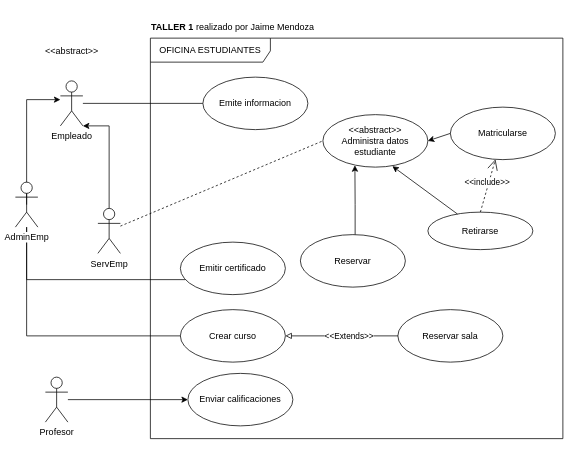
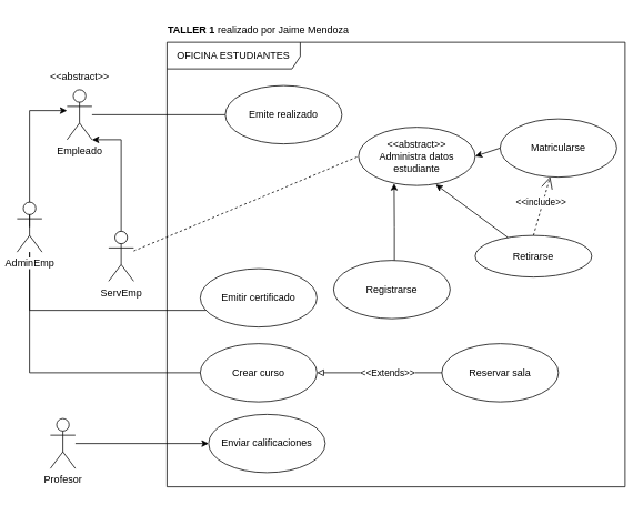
  <mxCell id="0" />
  <mxCell id="1" parent="0" />
  <mxCell id="2" style="edgeStyle=orthogonalEdgeStyle;rounded=0;orthogonalLoop=1;jettySize=auto;html=1;endArrow=none;endFill=0;" parent="1" source="3" target="21" edge="1"><mxGeometry relative="1" as="geometry" /></mxCell>
  <mxCell id="3" value="Empleado" style="shape=umlActor;verticalLabelPosition=bottom;labelBackgroundColor=#ffffff;verticalAlign=top;html=1;outlineConnect=0;" parent="1" vertex="1"><mxGeometry x="80" y="107" width="30" height="60" as="geometry" /></mxCell>
  <mxCell id="4" style="edgeStyle=orthogonalEdgeStyle;rounded=0;orthogonalLoop=1;jettySize=auto;html=1;exitX=0.5;exitY=0.5;exitDx=0;exitDy=0;exitPerimeter=0;" parent="1" source="7" target="3" edge="1"><mxGeometry relative="1" as="geometry"><Array as="points"><mxPoint x="35" y="132" /></Array></mxGeometry></mxCell>
  <mxCell id="5" style="edgeStyle=orthogonalEdgeStyle;rounded=0;orthogonalLoop=1;jettySize=auto;html=1;endArrow=none;endFill=0;" parent="1" source="7" target="19" edge="1"><mxGeometry relative="1" as="geometry"><Array as="points"><mxPoint x="35" y="372" /></Array></mxGeometry></mxCell>
  <mxCell id="6" style="edgeStyle=orthogonalEdgeStyle;rounded=0;orthogonalLoop=1;jettySize=auto;html=1;endArrow=none;endFill=0;" parent="1" source="7" target="15" edge="1"><mxGeometry relative="1" as="geometry"><Array as="points"><mxPoint x="35" y="447" /></Array></mxGeometry></mxCell>
  <mxCell id="7" value="AdminEmp" style="shape=umlActor;verticalLabelPosition=bottom;labelBackgroundColor=#ffffff;verticalAlign=top;html=1;outlineConnect=0;" parent="1" vertex="1"><mxGeometry x="20" y="242" width="30" height="60" as="geometry" /></mxCell>
  <mxCell id="8" style="edgeStyle=orthogonalEdgeStyle;rounded=0;orthogonalLoop=1;jettySize=auto;html=1;entryX=0;entryY=0.5;entryDx=0;entryDy=0;" parent="1" source="9" target="24" edge="1"><mxGeometry relative="1" as="geometry" /></mxCell>
  <mxCell id="9" value="Profesor" style="shape=umlActor;verticalLabelPosition=bottom;labelBackgroundColor=#ffffff;verticalAlign=top;html=1;outlineConnect=0;" parent="1" vertex="1"><mxGeometry x="60" y="502" width="30" height="60" as="geometry" /></mxCell>
  <mxCell id="10" style="edgeStyle=orthogonalEdgeStyle;rounded=0;orthogonalLoop=1;jettySize=auto;html=1;entryX=1;entryY=1;entryDx=0;entryDy=0;entryPerimeter=0;" parent="1" source="11" target="3" edge="1"><mxGeometry relative="1" as="geometry"><Array as="points"><mxPoint x="145" y="167" /></Array></mxGeometry></mxCell>
  <mxCell id="11" value="ServEmp" style="shape=umlActor;verticalLabelPosition=bottom;labelBackgroundColor=#ffffff;verticalAlign=top;html=1;outlineConnect=0;" parent="1" vertex="1"><mxGeometry x="130" y="277" width="30" height="60" as="geometry" /></mxCell>
- <mxCell id="12" value="&amp;lt;&amp;lt;abstract&amp;gt;&amp;gt;" style="text;html=1;align=center;verticalAlign=middle;resizable=0;points=[];autosize=1;" parent="1" vertex="1"><mxGeometry x="50" y="57" width="90" height="20" as="geometry" /></mxCell>
+ <mxCell id="12" value="&amp;lt;&amp;lt;abstract&amp;gt;&amp;gt;" style="text;html=1;align=center;verticalAlign=middle;resizable=0;points=[];autosize=1;" parent="1" vertex="1"><mxGeometry x="50" y="82" width="90" height="20" as="geometry" /></mxCell>
  <mxCell id="13" value="&lt;div style=&quot;text-align: justify&quot;&gt;&lt;span&gt;OFICINA ESTUDIANTES&lt;/span&gt;&lt;/div&gt;" style="shape=umlFrame;whiteSpace=wrap;html=1;width=160;height=32;" parent="1" vertex="1"><mxGeometry x="200" y="50" width="550" height="534" as="geometry" /></mxCell>
  <mxCell id="14" value="Matricularse" style="ellipse;whiteSpace=wrap;html=1;" parent="1" vertex="1"><mxGeometry x="600" y="142" width="140" height="70" as="geometry" /></mxCell>
  <mxCell id="15" value="Crear curso&lt;span style=&quot;font-family: monospace ; font-size: 0px&quot;&gt;%3CmxGraphModel%3E%3Croot%3E%3CmxCell%20id%3D%220%22%2F%3E%3CmxCell%20id%3D%221%22%20parent%3D%220%22%2F%3E%3CmxCell%20id%3D%222%22%20value%3D%22Use%20Case%22%20style%3D%22ellipse%3BwhiteSpace%3Dwrap%3Bhtml%3D1%3B%22%20vertex%3D%221%22%20parent%3D%221%22%3E%3CmxGeometry%20x%3D%22230%22%20y%3D%22200%22%20width%3D%22140%22%20height%3D%2270%22%20as%3D%22geometry%22%2F%3E%3C%2FmxCell%3E%3C%2Froot%3E%3C%2FmxGraphModel%3E&lt;/span&gt;" style="ellipse;whiteSpace=wrap;html=1;" parent="1" vertex="1"><mxGeometry x="240" y="412" width="140" height="70" as="geometry" /></mxCell>
  <mxCell id="16" value="&amp;lt;&amp;lt;abstract&amp;gt;&amp;gt;&lt;br&gt;Administra datos estudiante" style="ellipse;whiteSpace=wrap;html=1;" parent="1" vertex="1"><mxGeometry x="430" y="152" width="140" height="70" as="geometry" /></mxCell>
  <mxCell id="17" style="edgeStyle=orthogonalEdgeStyle;rounded=0;orthogonalLoop=1;jettySize=auto;html=1;entryX=0.305;entryY=0.965;entryDx=0;entryDy=0;entryPerimeter=0;" parent="1" source="18" target="16" edge="1"><mxGeometry relative="1" as="geometry"><Array as="points"><mxPoint x="473" y="272" /><mxPoint x="473" y="272" /></Array></mxGeometry></mxCell>
- <mxCell id="18" value="Reservar" style="ellipse;whiteSpace=wrap;html=1;" parent="1" vertex="1"><mxGeometry x="400" y="312" width="140" height="70" as="geometry" /></mxCell>
+ <mxCell id="18" value="Registrarse" style="ellipse;whiteSpace=wrap;html=1;" parent="1" vertex="1"><mxGeometry x="400" y="312" width="140" height="70" as="geometry" /></mxCell>
  <mxCell id="19" value="Emitir certificado" style="ellipse;whiteSpace=wrap;html=1;" parent="1" vertex="1"><mxGeometry x="240" y="322" width="140" height="70" as="geometry" /></mxCell>
  <mxCell id="20" value="Retirarse" style="ellipse;whiteSpace=wrap;html=1;" parent="1" vertex="1"><mxGeometry x="570" y="282" width="140" height="50" as="geometry" /></mxCell>
- <mxCell id="21" value="Emite informacion" style="ellipse;whiteSpace=wrap;html=1;" parent="1" vertex="1"><mxGeometry x="270" y="102" width="140" height="70" as="geometry" /></mxCell>
+ <mxCell id="21" value="Emite realizado" style="ellipse;whiteSpace=wrap;html=1;" parent="1" vertex="1"><mxGeometry x="270" y="102" width="140" height="70" as="geometry" /></mxCell>
  <mxCell id="22" value="&amp;lt;&amp;lt;Extends&amp;gt;&amp;gt;" style="edgeStyle=orthogonalEdgeStyle;rounded=0;orthogonalLoop=1;jettySize=auto;html=1;exitX=0;exitY=0.5;exitDx=0;exitDy=0;endArrow=block;endFill=0;" edge="1" parent="1" source="23" target="15"><mxGeometry relative="1" as="geometry"><Array as="points"><mxPoint x="540" y="447" /></Array></mxGeometry></mxCell>
  <mxCell id="23" value="Reservar sala" style="ellipse;whiteSpace=wrap;html=1;" parent="1" vertex="1"><mxGeometry x="530" y="412" width="140" height="70" as="geometry" /></mxCell>
  <mxCell id="24" value="Enviar calificaciones" style="ellipse;whiteSpace=wrap;html=1;" parent="1" vertex="1"><mxGeometry x="250" y="497" width="140" height="70" as="geometry" /></mxCell>
  <mxCell id="25" value="&amp;lt;&amp;lt;include&amp;gt;&amp;gt;" style="endArrow=open;endSize=12;dashed=1;html=1;exitX=0.5;exitY=0;exitDx=0;exitDy=0;" parent="1" target="14" edge="1" source="20"><mxGeometry x="0.12" y="2" width="160" relative="1" as="geometry"><mxPoint x="700" y="252" as="sourcePoint" /><mxPoint x="700" y="272" as="targetPoint" /><mxPoint as="offset" /></mxGeometry></mxCell>
  <mxCell id="26" value="&lt;b&gt;TALLER 1 &lt;/b&gt;realizado por Jaime Mendoza" style="text;html=1;strokeColor=none;fillColor=none;align=center;verticalAlign=middle;whiteSpace=wrap;rounded=0;" vertex="1" parent="1"><mxGeometry x="185" y="20" width="250" height="30" as="geometry" /></mxCell>
  <mxCell id="27" value="" style="endArrow=classic;html=1;rounded=0;entryX=0.662;entryY=0.982;entryDx=0;entryDy=0;entryPerimeter=0;" edge="1" parent="1" source="20" target="16"><mxGeometry width="50" height="50" relative="1" as="geometry"><mxPoint x="340" y="452" as="sourcePoint" /><mxPoint x="390" y="402" as="targetPoint" /></mxGeometry></mxCell>
  <mxCell id="28" value="" style="endArrow=classic;html=1;rounded=0;exitX=0;exitY=0.5;exitDx=0;exitDy=0;entryX=1;entryY=0.5;entryDx=0;entryDy=0;" edge="1" parent="1" source="14" target="16"><mxGeometry width="50" height="50" relative="1" as="geometry"><mxPoint x="340" y="432" as="sourcePoint" /><mxPoint x="390" y="382" as="targetPoint" /></mxGeometry></mxCell>
  <mxCell id="29" value="" style="endArrow=none;html=1;rounded=0;entryX=0;entryY=0.5;entryDx=0;entryDy=0;dashed=1;" edge="1" parent="1" source="11" target="16"><mxGeometry width="50" height="50" relative="1" as="geometry"><mxPoint x="390" y="232" as="sourcePoint" /><mxPoint x="440" y="182" as="targetPoint" /></mxGeometry></mxCell>
